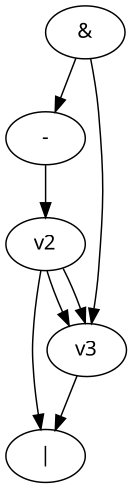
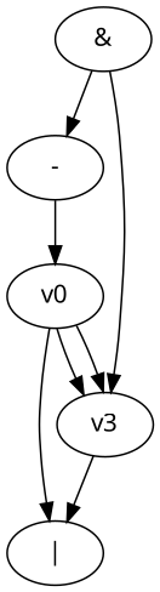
  digraph {
    fontname="Noto Sans"
    node [fontname="Noto Sans"]
    edge [fontname="Noto Sans"]
    n1 [label="&"]
    n2 [label="-"]
    v3
-   v2
+   v2 [label=v0]
    n5 [label="|"]
    n1 -> n2
    n1 -> v3
    n2 -> v2
    v3 -> n5
    v2 -> v3
    v2 -> v3
    v2 -> n5
  }
